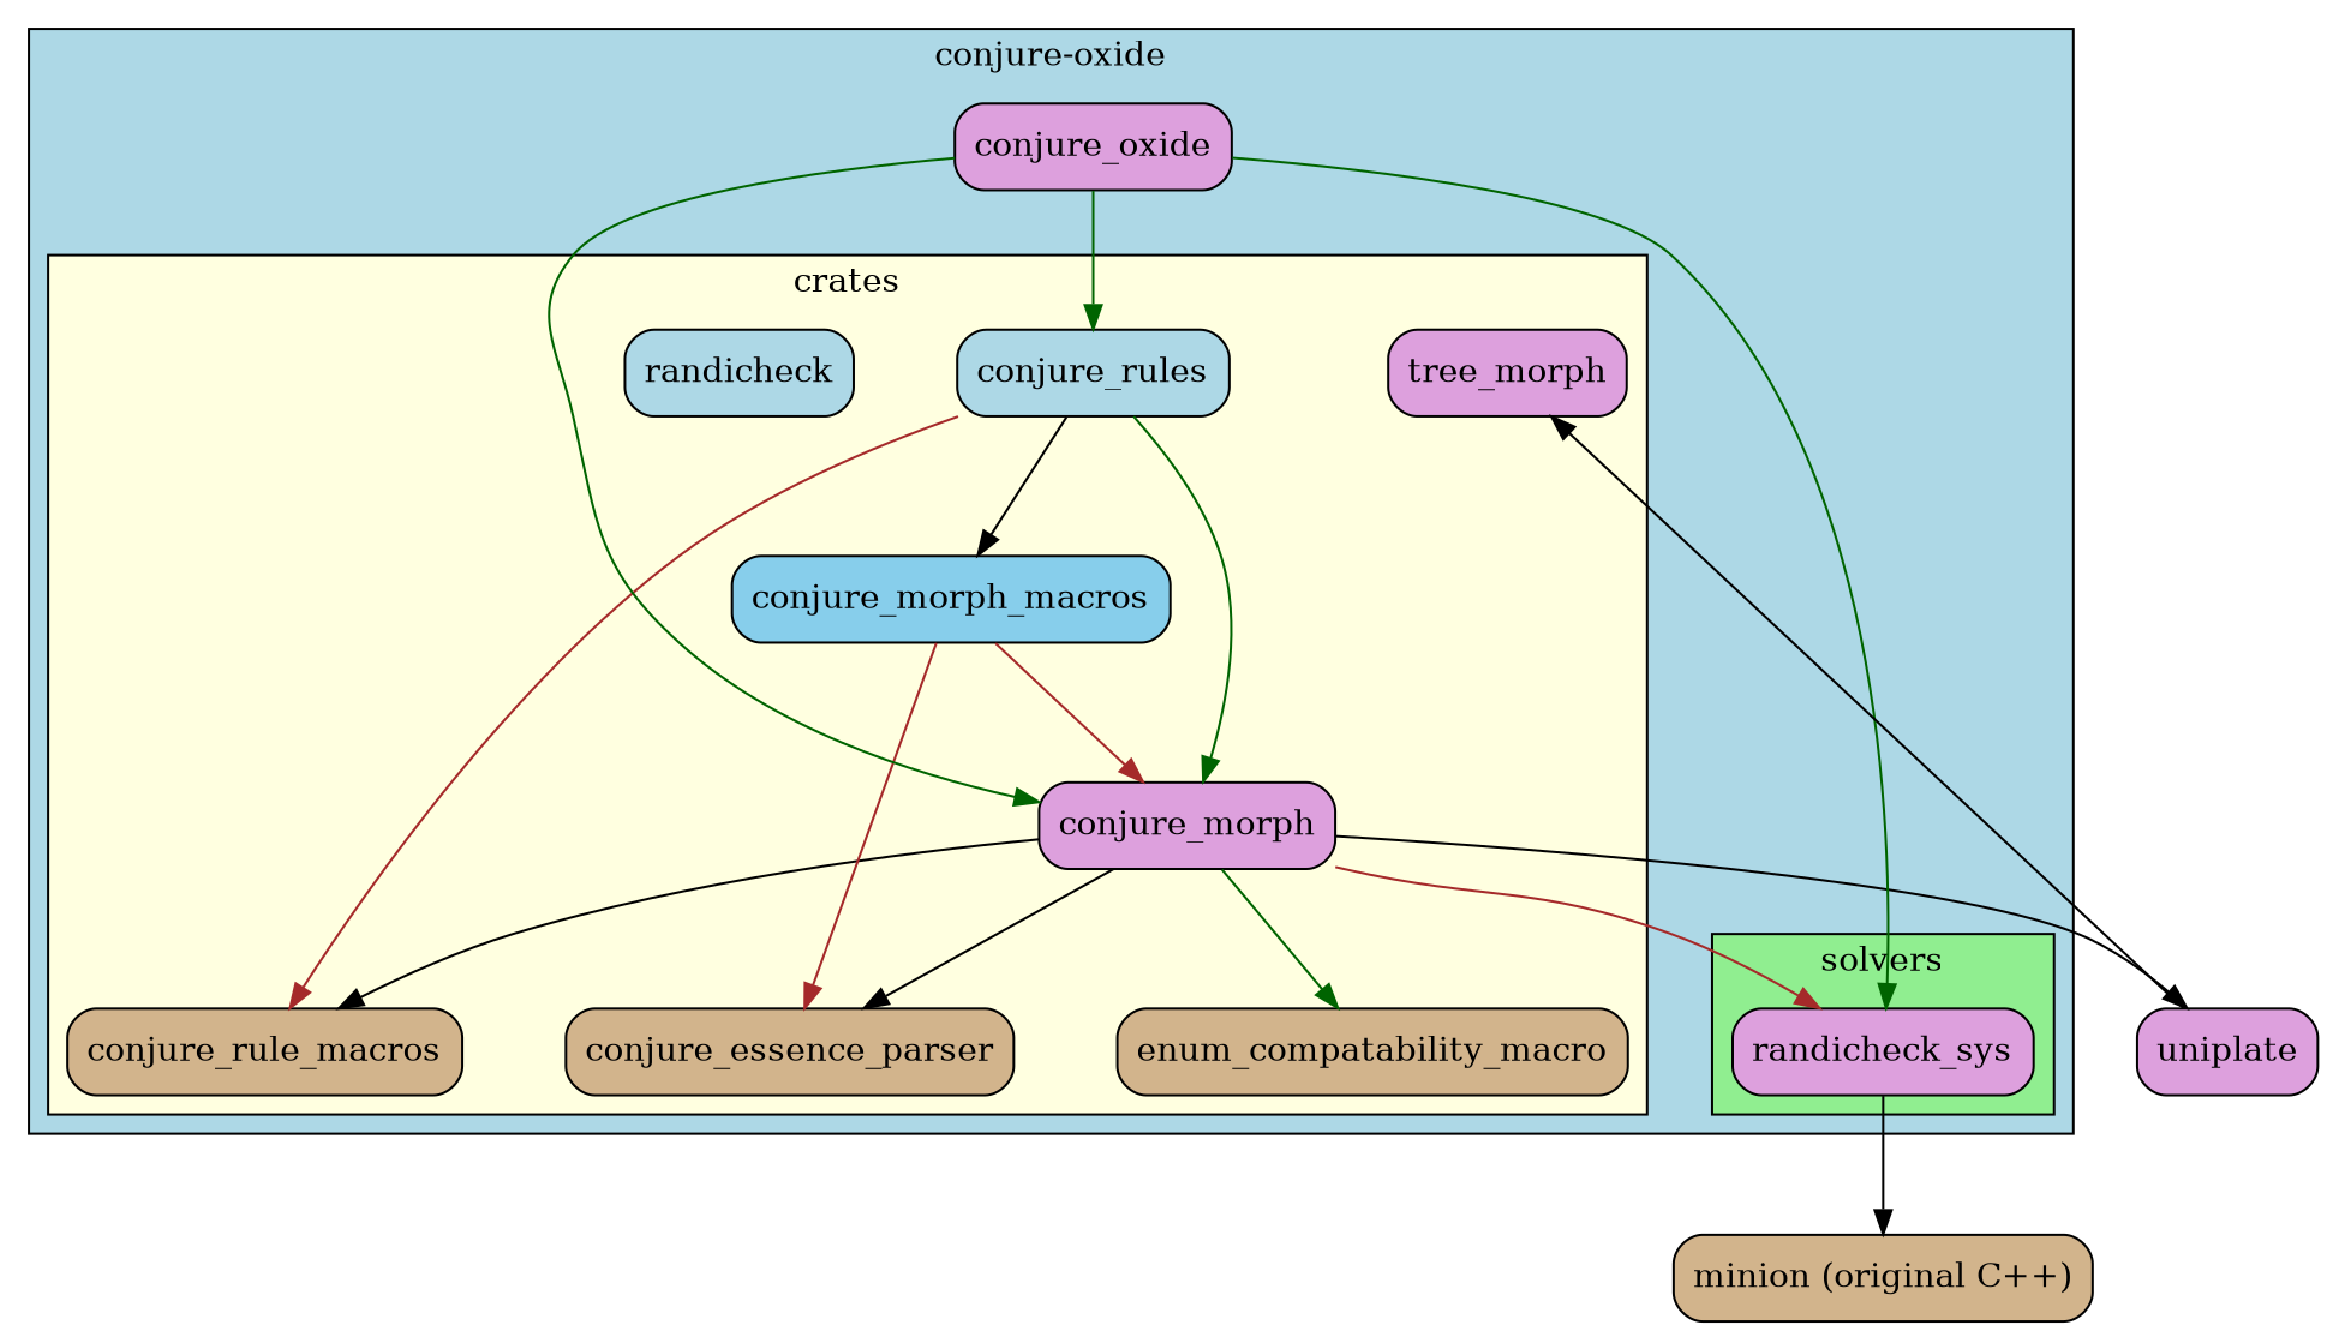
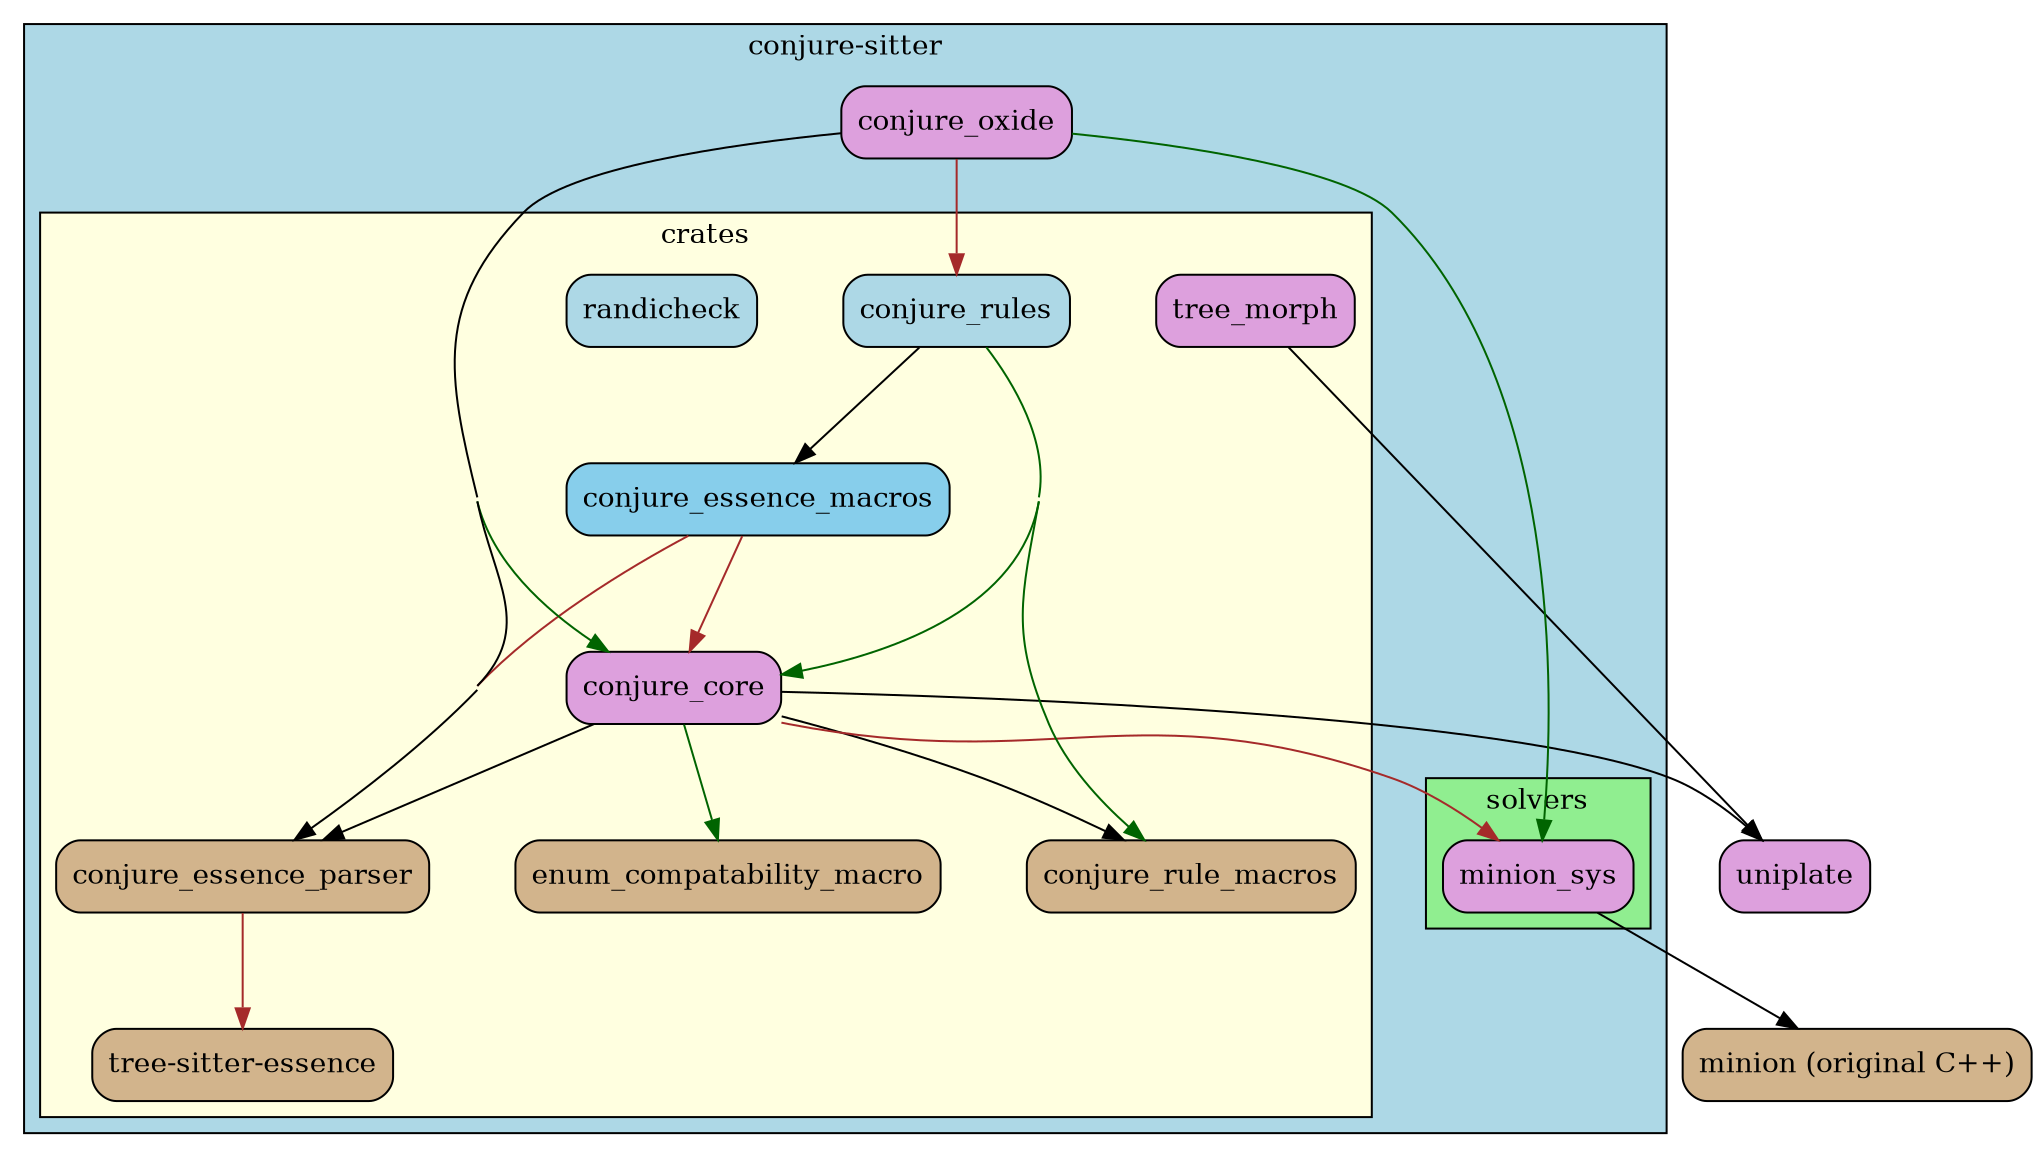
  digraph {
    beautify=true
    concentrate=true
    nodesep=0.6
    rankdir=TB
    ranksep=0.8
    splines=true
    node [fillcolor=plum shape=box style="rounded,filled"]
    edge [color=black]
-   conjure_core [label=conjure_morph]
+   conjure_core
    conjure_rules [fillcolor=lightblue]
    conjure_rule_macros [fillcolor=tan]
-   conjure_essence_macros [fillcolor=skyblue label=conjure_morph_macros]
+   conjure_essence_macros [fillcolor=skyblue]
    conjure_essence_parser [fillcolor=tan]
+   "tree-sitter-essence" [fillcolor=tan]
    tree_morph
    randicheck [fillcolor=lightblue]
    enum_compatability_macro [fillcolor=tan]
-   minion_sys [label=randicheck_sys]
+   minion_sys
    conjure_oxide
    uniplate
    "minion (original C++)" [fillcolor=tan]
    subgraph cluster_1 {
      cluster=true
      fillcolor=lightblue
-     label="conjure-oxide"
+     label="conjure-sitter"
      style=filled
      conjure_oxide
      subgraph cluster_2 {
        cluster=true
        fillcolor=lightyellow
        label=crates
        style=filled
        conjure_core
        conjure_rules
        conjure_rule_macros
        conjure_essence_macros
        conjure_essence_parser
+       "tree-sitter-essence"
        tree_morph
        randicheck
        enum_compatability_macro
      }
      subgraph cluster_3 {
        cluster=true
        fillcolor="#90EE90"
        label=solvers
        style=filled
        minion_sys
      }
    }
    conjure_core -> conjure_rule_macros
    conjure_core -> conjure_essence_parser
    conjure_core -> enum_compatability_macro [color=darkgreen]
    conjure_core -> minion_sys [color=brown]
    conjure_core -> uniplate
    conjure_rules -> conjure_core [color=darkgreen]
-   conjure_rules -> conjure_rule_macros [color=brown]
+   conjure_rules -> conjure_rule_macros [color=darkgreen]
    conjure_rules -> conjure_essence_macros
    conjure_essence_macros -> conjure_core [color=brown]
    conjure_essence_macros -> conjure_essence_parser [color=brown]
-   uniplate -> tree_morph
+   conjure_essence_parser -> "tree-sitter-essence" [color=brown]
+   tree_morph -> uniplate
    minion_sys -> "minion (original C++)"
    conjure_oxide -> conjure_core [color=darkgreen]
-   conjure_oxide -> conjure_rules [color=darkgreen]
+   conjure_oxide -> conjure_rules [color=brown]
+   conjure_oxide -> conjure_essence_parser
    conjure_oxide -> minion_sys [color=darkgreen]
  }
